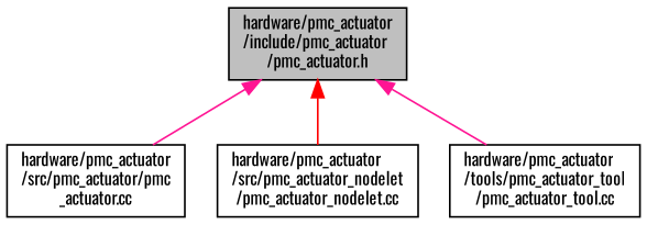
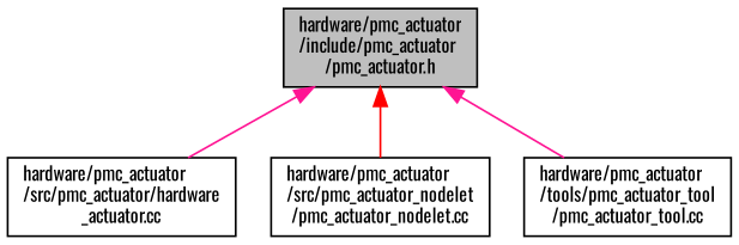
  digraph {
    fontname=Oswald
    node [color=black fillcolor=white fontname=Oswald fontsize=10 shape=record style=filled]
    edge [color=deeppink dir=back fontname=Oswald fontsize=10 labelfontname=Helvetica labelfontsize=10 style=solid]
    n1 [fillcolor=grey75 fontcolor=black height=0.2 label="hardware/pmc_actuator\l/include/pmc_actuator\l/pmc_actuator.h" width=0.4]
-   n2 [height=0.2 label="hardware/pmc_actuator\l/src/pmc_actuator/pmc\l_actuator.cc" width=0.4]
+   n2 [height=0.2 label="hardware/pmc_actuator\l/src/pmc_actuator/hardware\l_actuator.cc" width=0.4]
    n3 [height=0.2 label="hardware/pmc_actuator\l/src/pmc_actuator_nodelet\l/pmc_actuator_nodelet.cc" width=0.4]
    n4 [height=0.2 label="hardware/pmc_actuator\l/tools/pmc_actuator_tool\l/pmc_actuator_tool.cc" width=0.4]
    n1 -> n2
    n1 -> n3 [color=red]
    n1 -> n4
  }
